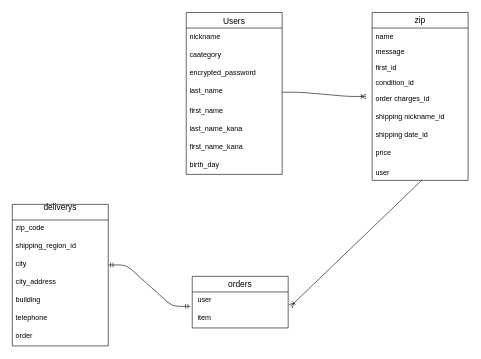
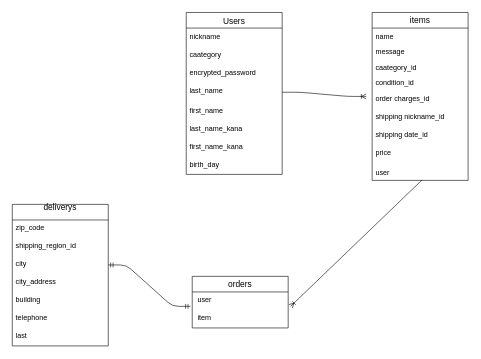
  <mxCell id="0" />
  <mxCell id="1" parent="0" />
  <mxCell id="2" value="Users" style="swimlane;fontStyle=0;childLayout=stackLayout;horizontal=1;startSize=26;horizontalStack=0;resizeParent=1;resizeParentMax=0;resizeLast=0;collapsible=1;marginBottom=0;align=center;fontSize=14;" parent="1" vertex="1"><mxGeometry x="310" y="20" width="160" height="270" as="geometry"><mxRectangle x="100" y="290" width="60" height="30" as="alternateBounds" /></mxGeometry></mxCell>
  <mxCell id="3" value="nickname" style="text;strokeColor=none;fillColor=none;spacingLeft=4;spacingRight=4;overflow=hidden;rotatable=0;points=[[0,0.5],[1,0.5]];portConstraint=eastwest;fontSize=12;" parent="2" vertex="1"><mxGeometry y="26" width="160" height="30" as="geometry" /></mxCell>
  <mxCell id="4" value="caategory" style="text;strokeColor=none;fillColor=none;spacingLeft=4;spacingRight=4;overflow=hidden;rotatable=0;points=[[0,0.5],[1,0.5]];portConstraint=eastwest;fontSize=12;" parent="2" vertex="1"><mxGeometry y="56" width="160" height="30" as="geometry" /></mxCell>
  <mxCell id="5" value="encrypted_password" style="text;strokeColor=none;fillColor=none;spacingLeft=4;spacingRight=4;overflow=hidden;rotatable=0;points=[[0,0.5],[1,0.5]];portConstraint=eastwest;fontSize=12;" parent="2" vertex="1"><mxGeometry y="86" width="160" height="30" as="geometry" /></mxCell>
  <mxCell id="6" value="last_name" style="text;strokeColor=none;fillColor=none;spacingLeft=4;spacingRight=4;overflow=hidden;rotatable=0;points=[[0,0.5],[1,0.5]];portConstraint=eastwest;fontSize=12;" parent="2" vertex="1"><mxGeometry y="116" width="160" height="34" as="geometry" /></mxCell>
  <mxCell id="7" value="first_name" style="text;strokeColor=none;fillColor=none;spacingLeft=4;spacingRight=4;overflow=hidden;rotatable=0;points=[[0,0.5],[1,0.5]];portConstraint=eastwest;fontSize=12;" parent="2" vertex="1"><mxGeometry y="150" width="160" height="30" as="geometry" /></mxCell>
  <mxCell id="8" value="last_name_kana" style="text;strokeColor=none;fillColor=none;spacingLeft=4;spacingRight=4;overflow=hidden;rotatable=0;points=[[0,0.5],[1,0.5]];portConstraint=eastwest;fontSize=12;" parent="2" vertex="1"><mxGeometry y="180" width="160" height="30" as="geometry" /></mxCell>
  <mxCell id="9" value="first_name_kana" style="text;strokeColor=none;fillColor=none;spacingLeft=4;spacingRight=4;overflow=hidden;rotatable=0;points=[[0,0.5],[1,0.5]];portConstraint=eastwest;fontSize=12;" parent="2" vertex="1"><mxGeometry y="210" width="160" height="30" as="geometry" /></mxCell>
  <mxCell id="10" value="birth_day" style="text;strokeColor=none;fillColor=none;spacingLeft=4;spacingRight=4;overflow=hidden;rotatable=0;points=[[0,0.5],[1,0.5]];portConstraint=eastwest;fontSize=12;" parent="2" vertex="1"><mxGeometry y="240" width="160" height="30" as="geometry" /></mxCell>
  <mxCell id="11" value="orders" style="swimlane;fontStyle=0;childLayout=stackLayout;horizontal=1;startSize=26;horizontalStack=0;resizeParent=1;resizeParentMax=0;resizeLast=0;collapsible=1;marginBottom=0;align=center;fontSize=14;" parent="1" vertex="1"><mxGeometry x="320" y="460" width="160" height="86" as="geometry" /></mxCell>
  <mxCell id="12" value=" user" style="text;strokeColor=none;fillColor=none;spacingLeft=4;spacingRight=4;overflow=hidden;rotatable=0;points=[[0,0.5],[1,0.5]];portConstraint=eastwest;fontSize=12;" parent="11" vertex="1"><mxGeometry y="26" width="160" height="30" as="geometry" /></mxCell>
  <mxCell id="13" value=" item" style="text;strokeColor=none;fillColor=none;spacingLeft=4;spacingRight=4;overflow=hidden;rotatable=0;points=[[0,0.5],[1,0.5]];portConstraint=eastwest;fontSize=12;" parent="11" vertex="1"><mxGeometry y="56" width="160" height="30" as="geometry" /></mxCell>
  <mxCell id="14" value="deliverys&#10;" style="swimlane;fontStyle=0;childLayout=stackLayout;horizontal=1;startSize=26;horizontalStack=0;resizeParent=1;resizeParentMax=0;resizeLast=0;collapsible=1;marginBottom=0;align=center;fontSize=14;" parent="1" vertex="1"><mxGeometry x="20" y="340" width="160" height="236" as="geometry"><mxRectangle x="70" y="700" width="90" height="30" as="alternateBounds" /></mxGeometry></mxCell>
  <mxCell id="15" value="zip_code" style="text;strokeColor=none;fillColor=none;spacingLeft=4;spacingRight=4;overflow=hidden;rotatable=0;points=[[0,0.5],[1,0.5]];portConstraint=eastwest;fontSize=12;" parent="14" vertex="1"><mxGeometry y="26" width="160" height="30" as="geometry" /></mxCell>
  <mxCell id="16" value="shipping_region_id" style="text;strokeColor=none;fillColor=none;spacingLeft=4;spacingRight=4;overflow=hidden;rotatable=0;points=[[0,0.5],[1,0.5]];portConstraint=eastwest;fontSize=12;" parent="14" vertex="1"><mxGeometry y="56" width="160" height="30" as="geometry" /></mxCell>
  <mxCell id="17" value="city" style="text;strokeColor=none;fillColor=none;spacingLeft=4;spacingRight=4;overflow=hidden;rotatable=0;points=[[0,0.5],[1,0.5]];portConstraint=eastwest;fontSize=12;" parent="14" vertex="1"><mxGeometry y="86" width="160" height="30" as="geometry" /></mxCell>
  <mxCell id="18" value="city_address" style="text;strokeColor=none;fillColor=none;spacingLeft=4;spacingRight=4;overflow=hidden;rotatable=0;points=[[0,0.5],[1,0.5]];portConstraint=eastwest;fontSize=12;" parent="14" vertex="1"><mxGeometry y="116" width="160" height="30" as="geometry" /></mxCell>
  <mxCell id="19" value="building" style="text;strokeColor=none;fillColor=none;spacingLeft=4;spacingRight=4;overflow=hidden;rotatable=0;points=[[0,0.5],[1,0.5]];portConstraint=eastwest;fontSize=12;" parent="14" vertex="1"><mxGeometry y="146" width="160" height="30" as="geometry" /></mxCell>
  <mxCell id="20" value="telephone" style="text;strokeColor=none;fillColor=none;spacingLeft=4;spacingRight=4;overflow=hidden;rotatable=0;points=[[0,0.5],[1,0.5]];portConstraint=eastwest;fontSize=12;" parent="14" vertex="1"><mxGeometry y="176" width="160" height="30" as="geometry" /></mxCell>
- <mxCell id="21" value="order" style="text;strokeColor=none;fillColor=none;spacingLeft=4;spacingRight=4;overflow=hidden;rotatable=0;points=[[0,0.5],[1,0.5]];portConstraint=eastwest;fontSize=12;" parent="14" vertex="1"><mxGeometry y="206" width="160" height="30" as="geometry" /></mxCell>
- <mxCell id="22" value="zip" style="swimlane;fontStyle=0;childLayout=stackLayout;horizontal=1;startSize=26;horizontalStack=0;resizeParent=1;resizeParentMax=0;resizeLast=0;collapsible=1;marginBottom=0;align=center;fontSize=14;whiteSpace=wrap;" parent="1" vertex="1"><mxGeometry x="620" y="20" width="160" height="280" as="geometry" /></mxCell>
+ <mxCell id="21" value="last" style="text;strokeColor=none;fillColor=none;spacingLeft=4;spacingRight=4;overflow=hidden;rotatable=0;points=[[0,0.5],[1,0.5]];portConstraint=eastwest;fontSize=12;" parent="14" vertex="1"><mxGeometry y="206" width="160" height="30" as="geometry" /></mxCell>
+ <mxCell id="22" value="items" style="swimlane;fontStyle=0;childLayout=stackLayout;horizontal=1;startSize=26;horizontalStack=0;resizeParent=1;resizeParentMax=0;resizeLast=0;collapsible=1;marginBottom=0;align=center;fontSize=14;whiteSpace=wrap;" parent="1" vertex="1"><mxGeometry x="620" y="20" width="160" height="280" as="geometry" /></mxCell>
  <mxCell id="23" value="name" style="text;strokeColor=none;fillColor=none;spacingLeft=4;spacingRight=4;overflow=hidden;rotatable=0;points=[[0,0.5],[1,0.5]];portConstraint=eastwest;fontSize=12;" parent="22" vertex="1"><mxGeometry y="26" width="160" height="26" as="geometry" /></mxCell>
  <mxCell id="24" value="message" style="text;strokeColor=none;fillColor=none;spacingLeft=4;spacingRight=4;overflow=hidden;rotatable=0;points=[[0,0.5],[1,0.5]];portConstraint=eastwest;fontSize=12;" parent="22" vertex="1"><mxGeometry y="52" width="160" height="26" as="geometry" /></mxCell>
- <mxCell id="25" value="first_id" style="text;strokeColor=none;fillColor=none;spacingLeft=4;spacingRight=4;overflow=hidden;rotatable=0;points=[[0,0.5],[1,0.5]];portConstraint=eastwest;fontSize=12;" parent="22" vertex="1"><mxGeometry y="78" width="160" height="26" as="geometry" /></mxCell>
+ <mxCell id="25" value="caategory_id" style="text;strokeColor=none;fillColor=none;spacingLeft=4;spacingRight=4;overflow=hidden;rotatable=0;points=[[0,0.5],[1,0.5]];portConstraint=eastwest;fontSize=12;" parent="22" vertex="1"><mxGeometry y="78" width="160" height="26" as="geometry" /></mxCell>
  <mxCell id="26" value="condition_id" style="text;strokeColor=none;fillColor=none;spacingLeft=4;spacingRight=4;overflow=hidden;rotatable=0;points=[[0,0.5],[1,0.5]];portConstraint=eastwest;fontSize=12;" parent="22" vertex="1"><mxGeometry y="104" width="160" height="26" as="geometry" /></mxCell>
  <mxCell id="27" value="order charges_id" style="text;strokeColor=none;fillColor=none;spacingLeft=4;spacingRight=4;overflow=hidden;rotatable=0;points=[[0,0.5],[1,0.5]];portConstraint=eastwest;fontSize=12;labelBackgroundColor=none;labelBorderColor=none;fontColor=default;" parent="22" vertex="1"><mxGeometry y="130" width="160" height="30" as="geometry" /></mxCell>
  <mxCell id="28" value="shipping nickname_id" style="text;strokeColor=none;fillColor=none;spacingLeft=4;spacingRight=4;overflow=hidden;rotatable=0;points=[[0,0.5],[1,0.5]];portConstraint=eastwest;fontSize=12;labelBackgroundColor=none;labelBorderColor=none;fontColor=default;" parent="22" vertex="1"><mxGeometry y="160" width="160" height="30" as="geometry" /></mxCell>
  <mxCell id="29" value="shipping date_id" style="text;strokeColor=none;fillColor=none;spacingLeft=4;spacingRight=4;overflow=hidden;rotatable=0;points=[[0,0.5],[1,0.5]];portConstraint=eastwest;fontSize=12;labelBackgroundColor=none;labelBorderColor=none;fontColor=default;" parent="22" vertex="1"><mxGeometry y="190" width="160" height="30" as="geometry" /></mxCell>
  <mxCell id="30" value="price" style="text;strokeColor=none;fillColor=none;spacingLeft=4;spacingRight=4;overflow=hidden;rotatable=0;points=[[0,0.5],[1,0.5]];portConstraint=eastwest;fontSize=12;labelBackgroundColor=none;labelBorderColor=none;fontColor=default;" parent="22" vertex="1"><mxGeometry y="220" width="160" height="34" as="geometry" /></mxCell>
  <mxCell id="31" value="user" style="text;strokeColor=none;fillColor=none;spacingLeft=4;spacingRight=4;overflow=hidden;rotatable=0;points=[[0,0.5],[1,0.5]];portConstraint=eastwest;fontSize=12;" parent="22" vertex="1"><mxGeometry y="254" width="160" height="26" as="geometry" /></mxCell>
  <mxCell id="32" value="" style="edgeStyle=entityRelationEdgeStyle;fontSize=12;html=1;endArrow=ERoneToMany;exitX=1;exitY=0.5;exitDx=0;exitDy=0;" parent="1" source="6" edge="1"><mxGeometry width="100" height="100" relative="1" as="geometry"><mxPoint x="260" y="60" as="sourcePoint" /><mxPoint x="610" y="160" as="targetPoint" /></mxGeometry></mxCell>
  <mxCell id="33" value="" style="edgeStyle=entityRelationEdgeStyle;fontSize=12;html=1;endArrow=ERmandOne;startArrow=ERmandOne;entryX=-0.019;entryY=0.8;entryDx=0;entryDy=0;exitX=1;exitY=0.5;exitDx=0;exitDy=0;entryPerimeter=0;" parent="1" source="17" target="12" edge="1"><mxGeometry width="100" height="100" relative="1" as="geometry"><mxPoint x="340" y="480" as="sourcePoint" /><mxPoint x="320" y="651" as="targetPoint" /></mxGeometry></mxCell>
  <mxCell id="34" value="" style="fontSize=12;html=1;endArrow=ERoneToMany;exitX=0.521;exitY=0.966;exitDx=0;exitDy=0;exitPerimeter=0;entryX=1.025;entryY=0.8;entryDx=0;entryDy=0;entryPerimeter=0;" parent="1" source="31" target="12" edge="1"><mxGeometry width="100" height="100" relative="1" as="geometry"><mxPoint x="660" y="330" as="sourcePoint" /><mxPoint x="483" y="609" as="targetPoint" /></mxGeometry></mxCell>
